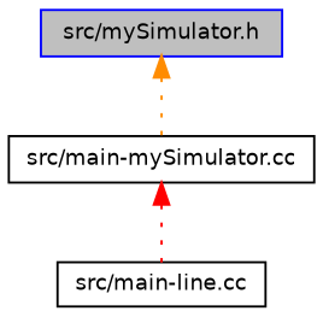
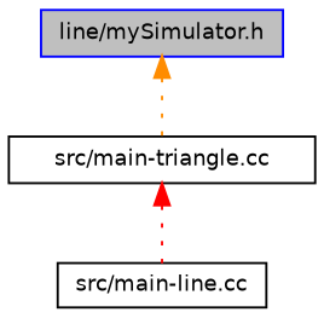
  digraph {
    node [color=black fillcolor=white fontname=Helvetica fontsize=10 shape=record style=filled]
    edge [dir=back fontname=Helvetica fontsize=10 labelfontname=Helvetica labelfontsize=10 style=dotted]
-   n1 [color=blue fillcolor=grey75 fontcolor=black height=0.2 label="src/mySimulator.h" width=0.4]
-   n2 [height=0.2 label="src/main-mySimulator.cc" width=0.4]
+   n1 [color=blue fillcolor=grey75 fontcolor=black height=0.2 label="line/mySimulator.h" width=0.4]
+   n2 [height=0.2 label="src/main-triangle.cc" width=0.4]
    n3 [height=0.2 label="src/main-line.cc" width=0.4]
    n1 -> n2 [color=darkorange]
    n2 -> n3 [color=red]
  }
